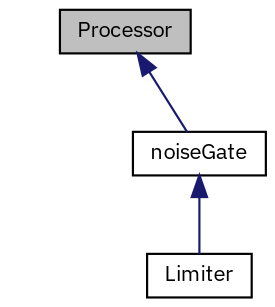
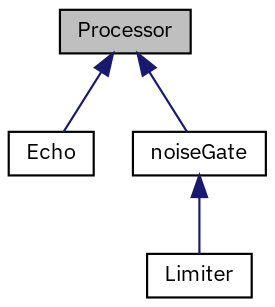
  digraph {
    fontname="IBM Plex Sans"
    node [color=black fillcolor=white fontname="IBM Plex Sans" fontsize=10 shape=record style=filled]
    edge [color=midnightblue dir=back fontname="IBM Plex Sans" fontsize=10 labelfontname=Helvetica labelfontsize=10 style=solid]
    n1 [fillcolor=grey75 fontcolor=black height=0.2 label=Processor width=0.4]
+   n2 [height=0.2 label=Echo width=0.4]
    n3 [height=0.2 label=noiseGate width=0.4]
    n4 [height=0.2 label=Limiter width=0.4]
+   n1 -> n2
    n1 -> n3
    n3 -> n4
  }
